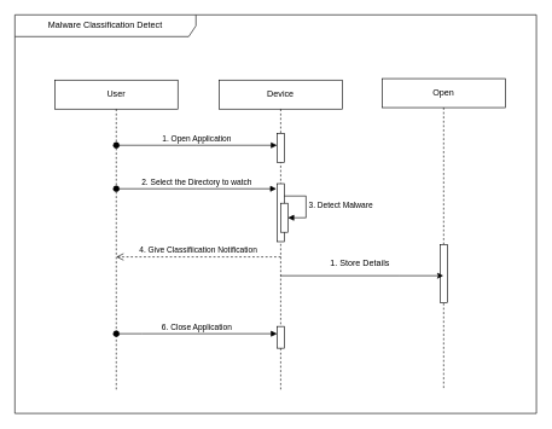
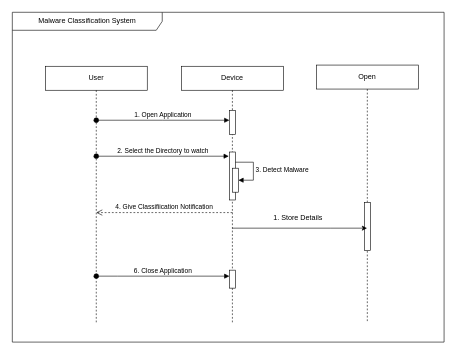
  <mxCell id="0" />
  <mxCell id="1" parent="0" />
  <mxCell id="2" value="User" style="shape=umlLifeline;perimeter=lifelinePerimeter;whiteSpace=wrap;html=1;container=0;dropTarget=0;collapsible=0;recursiveResize=0;outlineConnect=0;portConstraint=eastwest;newEdgeStyle={&quot;edgeStyle&quot;:&quot;elbowEdgeStyle&quot;,&quot;elbow&quot;:&quot;vertical&quot;,&quot;curved&quot;:0,&quot;rounded&quot;:0};" parent="1" vertex="1"><mxGeometry x="75" y="110" width="170" height="430" as="geometry" /></mxCell>
  <mxCell id="3" value="Device" style="shape=umlLifeline;perimeter=lifelinePerimeter;whiteSpace=wrap;html=1;container=0;dropTarget=0;collapsible=0;recursiveResize=0;outlineConnect=0;portConstraint=eastwest;newEdgeStyle={&quot;edgeStyle&quot;:&quot;elbowEdgeStyle&quot;,&quot;elbow&quot;:&quot;vertical&quot;,&quot;curved&quot;:0,&quot;rounded&quot;:0};" parent="1" vertex="1"><mxGeometry x="302" y="110" width="170" height="430" as="geometry" /></mxCell>
  <mxCell id="4" value="" style="html=1;points=[];perimeter=orthogonalPerimeter;outlineConnect=0;targetShapes=umlLifeline;portConstraint=eastwest;newEdgeStyle={&quot;edgeStyle&quot;:&quot;elbowEdgeStyle&quot;,&quot;elbow&quot;:&quot;vertical&quot;,&quot;curved&quot;:0,&quot;rounded&quot;:0};" parent="3" vertex="1"><mxGeometry x="80" y="74" width="10" height="40" as="geometry" /></mxCell>
  <mxCell id="5" value="1. Open Application" style="html=1;verticalAlign=bottom;startArrow=oval;endArrow=block;startSize=8;edgeStyle=elbowEdgeStyle;elbow=vertical;curved=0;rounded=0;" parent="3" edge="1"><mxGeometry relative="1" as="geometry"><mxPoint x="-142" y="90" as="sourcePoint" /><Array as="points" /><mxPoint x="80" y="90" as="targetPoint" /></mxGeometry></mxCell>
  <mxCell id="6" value="" style="html=1;points=[];perimeter=orthogonalPerimeter;outlineConnect=0;targetShapes=umlLifeline;portConstraint=eastwest;newEdgeStyle={&quot;edgeStyle&quot;:&quot;elbowEdgeStyle&quot;,&quot;elbow&quot;:&quot;vertical&quot;,&quot;curved&quot;:0,&quot;rounded&quot;:0};" parent="3" vertex="1"><mxGeometry x="80" y="143" width="10" height="80" as="geometry" /></mxCell>
  <mxCell id="7" value="" style="html=1;points=[];perimeter=orthogonalPerimeter;outlineConnect=0;targetShapes=umlLifeline;portConstraint=eastwest;newEdgeStyle={&quot;edgeStyle&quot;:&quot;elbowEdgeStyle&quot;,&quot;elbow&quot;:&quot;vertical&quot;,&quot;curved&quot;:0,&quot;rounded&quot;:0};" parent="3" vertex="1"><mxGeometry x="85" y="170" width="10" height="40" as="geometry" /></mxCell>
  <mxCell id="8" value="3. Detect Malware" style="html=1;align=left;spacingLeft=2;endArrow=block;rounded=0;edgeStyle=orthogonalEdgeStyle;curved=0;rounded=0;" parent="3" edge="1"><mxGeometry relative="1" as="geometry"><mxPoint x="90" y="160" as="sourcePoint" /><Array as="points"><mxPoint x="120" y="190" /></Array><mxPoint x="95" y="190" as="targetPoint" /></mxGeometry></mxCell>
  <mxCell id="9" value="" style="html=1;points=[];perimeter=orthogonalPerimeter;outlineConnect=0;targetShapes=umlLifeline;portConstraint=eastwest;newEdgeStyle={&quot;edgeStyle&quot;:&quot;elbowEdgeStyle&quot;,&quot;elbow&quot;:&quot;vertical&quot;,&quot;curved&quot;:0,&quot;rounded&quot;:0};" parent="3" vertex="1"><mxGeometry x="80" y="340" width="10" height="30" as="geometry" /></mxCell>
  <mxCell id="10" value="2. Select the Directory to watch" style="html=1;verticalAlign=bottom;startArrow=oval;endArrow=block;startSize=8;edgeStyle=elbowEdgeStyle;elbow=vertical;curved=0;rounded=0;" parent="1" edge="1"><mxGeometry relative="1" as="geometry"><mxPoint x="160" y="260" as="sourcePoint" /><mxPoint x="381" y="260" as="targetPoint" /></mxGeometry></mxCell>
  <mxCell id="11" value="4. Give Classifiication Notification" style="html=1;verticalAlign=bottom;endArrow=open;dashed=1;endSize=8;edgeStyle=elbowEdgeStyle;elbow=vertical;curved=0;rounded=0;" parent="1" edge="1"><mxGeometry relative="1" as="geometry"><mxPoint x="387" y="354" as="sourcePoint" /><mxPoint x="160" y="354" as="targetPoint" /></mxGeometry></mxCell>
  <mxCell id="12" value="6. Close Application" style="html=1;verticalAlign=bottom;startArrow=oval;endArrow=block;startSize=8;edgeStyle=elbowEdgeStyle;elbow=vertical;curved=0;rounded=0;" parent="1" edge="1" target="9"><mxGeometry relative="1" as="geometry"><mxPoint x="160" y="460" as="sourcePoint" /><mxPoint x="440" y="491" as="targetPoint" /><Array as="points"><mxPoint x="195" y="460" /></Array></mxGeometry></mxCell>
- <mxCell id="13" value="Malware Classification Detect" style="shape=umlFrame;whiteSpace=wrap;html=1;pointerEvents=0;width=250;height=30;" parent="1" vertex="1"><mxGeometry x="20" y="20" width="720" height="550" as="geometry" /></mxCell>
+ <mxCell id="13" value="Malware Classification System" style="shape=umlFrame;whiteSpace=wrap;html=1;pointerEvents=0;width=250;height=30;" parent="1" vertex="1"><mxGeometry x="20" y="20" width="720" height="550" as="geometry" /></mxCell>
  <mxCell id="14" style="edgeStyle=orthogonalEdgeStyle;rounded=0;orthogonalLoop=1;jettySize=auto;html=1;exitX=0.5;exitY=1;exitDx=0;exitDy=0;" edge="1" parent="1"><mxGeometry relative="1" as="geometry"><mxPoint x="645" y="150" as="sourcePoint" /><mxPoint x="645" y="150" as="targetPoint" /></mxGeometry></mxCell>
  <mxCell id="15" value="Open" style="shape=umlLifeline;perimeter=lifelinePerimeter;whiteSpace=wrap;html=1;container=0;dropTarget=0;collapsible=0;recursiveResize=0;outlineConnect=0;portConstraint=eastwest;newEdgeStyle={&quot;edgeStyle&quot;:&quot;elbowEdgeStyle&quot;,&quot;elbow&quot;:&quot;vertical&quot;,&quot;curved&quot;:0,&quot;rounded&quot;:0};" vertex="1" parent="1"><mxGeometry x="527" y="108" width="170" height="430" as="geometry" /></mxCell>
  <mxCell id="16" value="" style="html=1;points=[];perimeter=orthogonalPerimeter;outlineConnect=0;targetShapes=umlLifeline;portConstraint=eastwest;newEdgeStyle={&quot;edgeStyle&quot;:&quot;elbowEdgeStyle&quot;,&quot;elbow&quot;:&quot;vertical&quot;,&quot;curved&quot;:0,&quot;rounded&quot;:0};" vertex="1" parent="15"><mxGeometry x="80" y="229" width="10" height="80" as="geometry" /></mxCell>
  <mxCell id="17" value="" style="endArrow=classic;html=1;rounded=0;" edge="1" parent="1" source="3" target="15"><mxGeometry width="50" height="50" relative="1" as="geometry"><mxPoint x="450" y="320" as="sourcePoint" /><mxPoint x="390" y="260" as="targetPoint" /><Array as="points"><mxPoint x="550" y="380" /></Array></mxGeometry></mxCell>
  <mxCell id="18" value="1. Store Details" style="text;html=1;align=center;verticalAlign=middle;resizable=0;points=[];autosize=1;strokeColor=none;fillColor=none;" vertex="1" parent="1"><mxGeometry x="441" y="348" width="110" height="30" as="geometry" /></mxCell>
